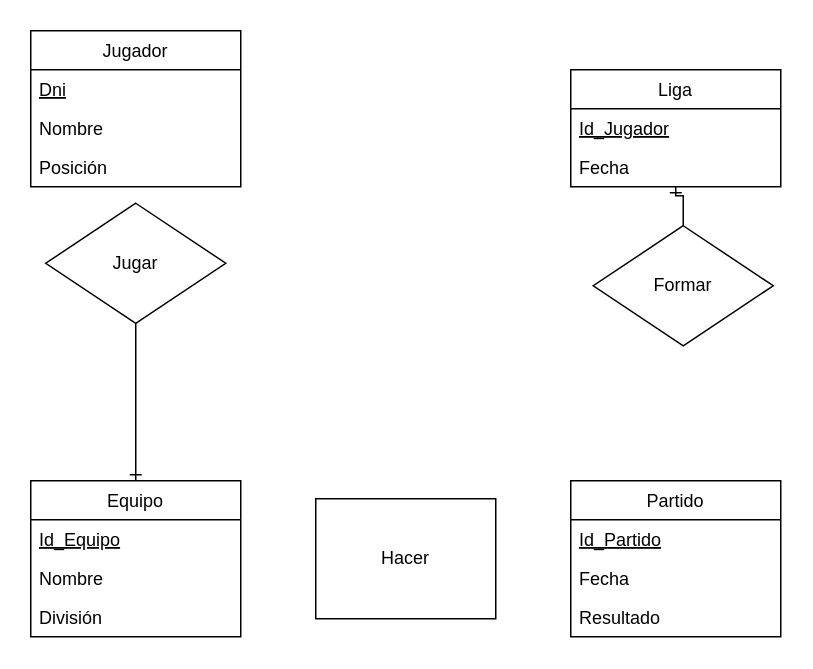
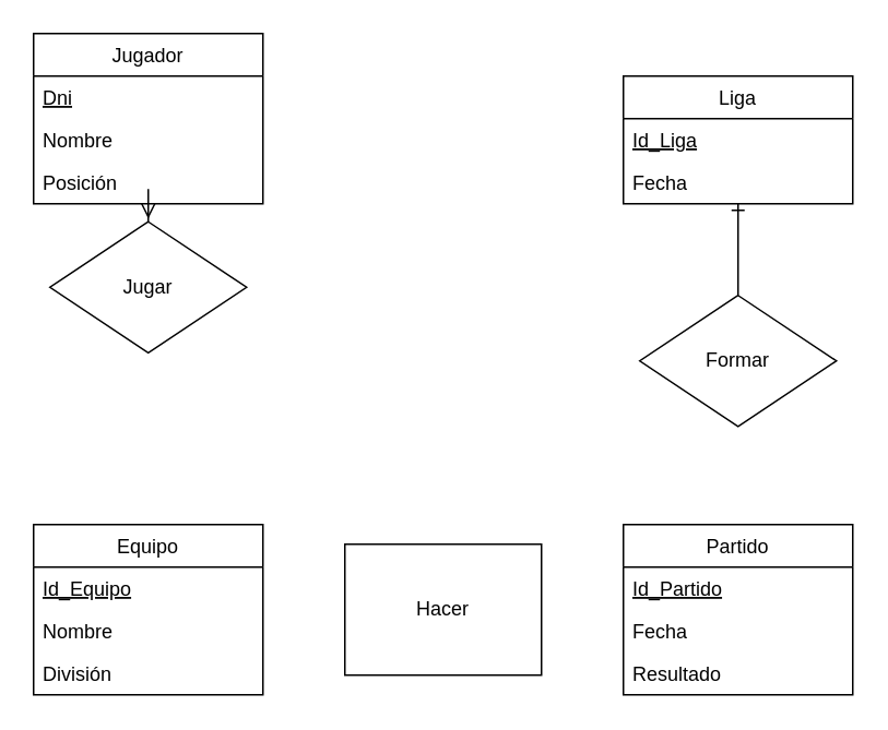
  <mxCell id="0" />
  <mxCell id="1" parent="0" />
- <mxCell id="3" style="edgeStyle=orthogonalEdgeStyle;rounded=0;orthogonalLoop=1;jettySize=auto;html=1;exitX=0.5;exitY=1;exitDx=0;exitDy=0;endArrow=ERone;endFill=0;" edge="1" parent="1" source="4" target="9"><mxGeometry relative="1" as="geometry" /></mxCell>
+ <mxCell id="2" style="edgeStyle=orthogonalEdgeStyle;rounded=0;orthogonalLoop=1;jettySize=auto;html=1;exitX=0.5;exitY=0;exitDx=0;exitDy=0;endArrow=ERmany;endFill=0;" edge="1" parent="1" source="4" target="5"><mxGeometry relative="1" as="geometry" /></mxCell>
  <mxCell id="4" value="Jugar" style="rhombus;whiteSpace=wrap;html=1;" vertex="1" parent="1"><mxGeometry x="30" y="135" width="120" height="80" as="geometry" /></mxCell>
  <mxCell id="5" value="Jugador" style="swimlane;fontStyle=0;childLayout=stackLayout;horizontal=1;startSize=26;fillColor=none;horizontalStack=0;resizeParent=1;resizeParentMax=0;resizeLast=0;collapsible=1;marginBottom=0;" vertex="1" parent="1"><mxGeometry x="20" y="20" width="140" height="104" as="geometry" /></mxCell>
  <mxCell id="6" value="Dni" style="text;strokeColor=none;fillColor=none;align=left;verticalAlign=top;spacingLeft=4;spacingRight=4;overflow=hidden;rotatable=0;points=[[0,0.5],[1,0.5]];portConstraint=eastwest;fontStyle=4" vertex="1" parent="5"><mxGeometry y="26" width="140" height="26" as="geometry" /></mxCell>
  <mxCell id="7" value="Nombre" style="text;strokeColor=none;fillColor=none;align=left;verticalAlign=top;spacingLeft=4;spacingRight=4;overflow=hidden;rotatable=0;points=[[0,0.5],[1,0.5]];portConstraint=eastwest;" vertex="1" parent="5"><mxGeometry y="52" width="140" height="26" as="geometry" /></mxCell>
  <mxCell id="8" value="Posición" style="text;strokeColor=none;fillColor=none;align=left;verticalAlign=top;spacingLeft=4;spacingRight=4;overflow=hidden;rotatable=0;points=[[0,0.5],[1,0.5]];portConstraint=eastwest;" vertex="1" parent="5"><mxGeometry y="78" width="140" height="26" as="geometry" /></mxCell>
  <mxCell id="9" value="Equipo" style="swimlane;fontStyle=0;childLayout=stackLayout;horizontal=1;startSize=26;fillColor=none;horizontalStack=0;resizeParent=1;resizeParentMax=0;resizeLast=0;collapsible=1;marginBottom=0;" vertex="1" parent="1"><mxGeometry x="20" y="320" width="140" height="104" as="geometry" /></mxCell>
  <mxCell id="10" value="Id_Equipo" style="text;strokeColor=none;fillColor=none;align=left;verticalAlign=top;spacingLeft=4;spacingRight=4;overflow=hidden;rotatable=0;points=[[0,0.5],[1,0.5]];portConstraint=eastwest;fontStyle=4" vertex="1" parent="9"><mxGeometry y="26" width="140" height="26" as="geometry" /></mxCell>
  <mxCell id="11" value="Nombre" style="text;strokeColor=none;fillColor=none;align=left;verticalAlign=top;spacingLeft=4;spacingRight=4;overflow=hidden;rotatable=0;points=[[0,0.5],[1,0.5]];portConstraint=eastwest;" vertex="1" parent="9"><mxGeometry y="52" width="140" height="26" as="geometry" /></mxCell>
  <mxCell id="12" value="División" style="text;strokeColor=none;fillColor=none;align=left;verticalAlign=top;spacingLeft=4;spacingRight=4;overflow=hidden;rotatable=0;points=[[0,0.5],[1,0.5]];portConstraint=eastwest;" vertex="1" parent="9"><mxGeometry y="78" width="140" height="26" as="geometry" /></mxCell>
  <mxCell id="13" value="Partido" style="swimlane;fontStyle=0;childLayout=stackLayout;horizontal=1;startSize=26;fillColor=none;horizontalStack=0;resizeParent=1;resizeParentMax=0;resizeLast=0;collapsible=1;marginBottom=0;" vertex="1" parent="1"><mxGeometry x="380" y="320" width="140" height="104" as="geometry" /></mxCell>
  <mxCell id="14" value="Id_Partido" style="text;strokeColor=none;fillColor=none;align=left;verticalAlign=top;spacingLeft=4;spacingRight=4;overflow=hidden;rotatable=0;points=[[0,0.5],[1,0.5]];portConstraint=eastwest;fontStyle=4" vertex="1" parent="13"><mxGeometry y="26" width="140" height="26" as="geometry" /></mxCell>
  <mxCell id="15" value="Fecha" style="text;strokeColor=none;fillColor=none;align=left;verticalAlign=top;spacingLeft=4;spacingRight=4;overflow=hidden;rotatable=0;points=[[0,0.5],[1,0.5]];portConstraint=eastwest;" vertex="1" parent="13"><mxGeometry y="52" width="140" height="26" as="geometry" /></mxCell>
  <mxCell id="16" value="Resultado" style="text;strokeColor=none;fillColor=none;align=left;verticalAlign=top;spacingLeft=4;spacingRight=4;overflow=hidden;rotatable=0;points=[[0,0.5],[1,0.5]];portConstraint=eastwest;" vertex="1" parent="13"><mxGeometry y="78" width="140" height="26" as="geometry" /></mxCell>
  <mxCell id="17" value="Liga" style="swimlane;fontStyle=0;childLayout=stackLayout;horizontal=1;startSize=26;fillColor=none;horizontalStack=0;resizeParent=1;resizeParentMax=0;resizeLast=0;collapsible=1;marginBottom=0;" vertex="1" parent="1"><mxGeometry x="380" y="46" width="140" height="78" as="geometry" /></mxCell>
- <mxCell id="18" value="Id_Jugador" style="text;strokeColor=none;fillColor=none;align=left;verticalAlign=top;spacingLeft=4;spacingRight=4;overflow=hidden;rotatable=0;points=[[0,0.5],[1,0.5]];portConstraint=eastwest;fontStyle=4" vertex="1" parent="17"><mxGeometry y="26" width="140" height="26" as="geometry" /></mxCell>
+ <mxCell id="18" value="Id_Liga" style="text;strokeColor=none;fillColor=none;align=left;verticalAlign=top;spacingLeft=4;spacingRight=4;overflow=hidden;rotatable=0;points=[[0,0.5],[1,0.5]];portConstraint=eastwest;fontStyle=4" vertex="1" parent="17"><mxGeometry y="26" width="140" height="26" as="geometry" /></mxCell>
  <mxCell id="19" value="Fecha" style="text;strokeColor=none;fillColor=none;align=left;verticalAlign=top;spacingLeft=4;spacingRight=4;overflow=hidden;rotatable=0;points=[[0,0.5],[1,0.5]];portConstraint=eastwest;" vertex="1" parent="17"><mxGeometry y="52" width="140" height="26" as="geometry" /></mxCell>
  <mxCell id="20" value="Hacer" style="whiteSpace=wrap;html=1;rounded=0;" vertex="1" parent="1"><mxGeometry x="210" y="332" width="120" height="80" as="geometry" /></mxCell>
  <mxCell id="21" style="edgeStyle=orthogonalEdgeStyle;rounded=0;orthogonalLoop=1;jettySize=auto;html=1;exitX=0.5;exitY=0;exitDx=0;exitDy=0;endArrow=ERone;endFill=0;" edge="1" parent="1" source="22" target="17"><mxGeometry relative="1" as="geometry" /></mxCell>
- <mxCell id="22" value="Formar" style="rhombus;whiteSpace=wrap;html=1;" vertex="1" parent="1"><mxGeometry x="395" y="150" width="120" height="80" as="geometry" /></mxCell>
+ <mxCell id="22" value="Formar" style="rhombus;whiteSpace=wrap;html=1;" vertex="1" parent="1"><mxGeometry x="390" y="180" width="120" height="80" as="geometry" /></mxCell>
